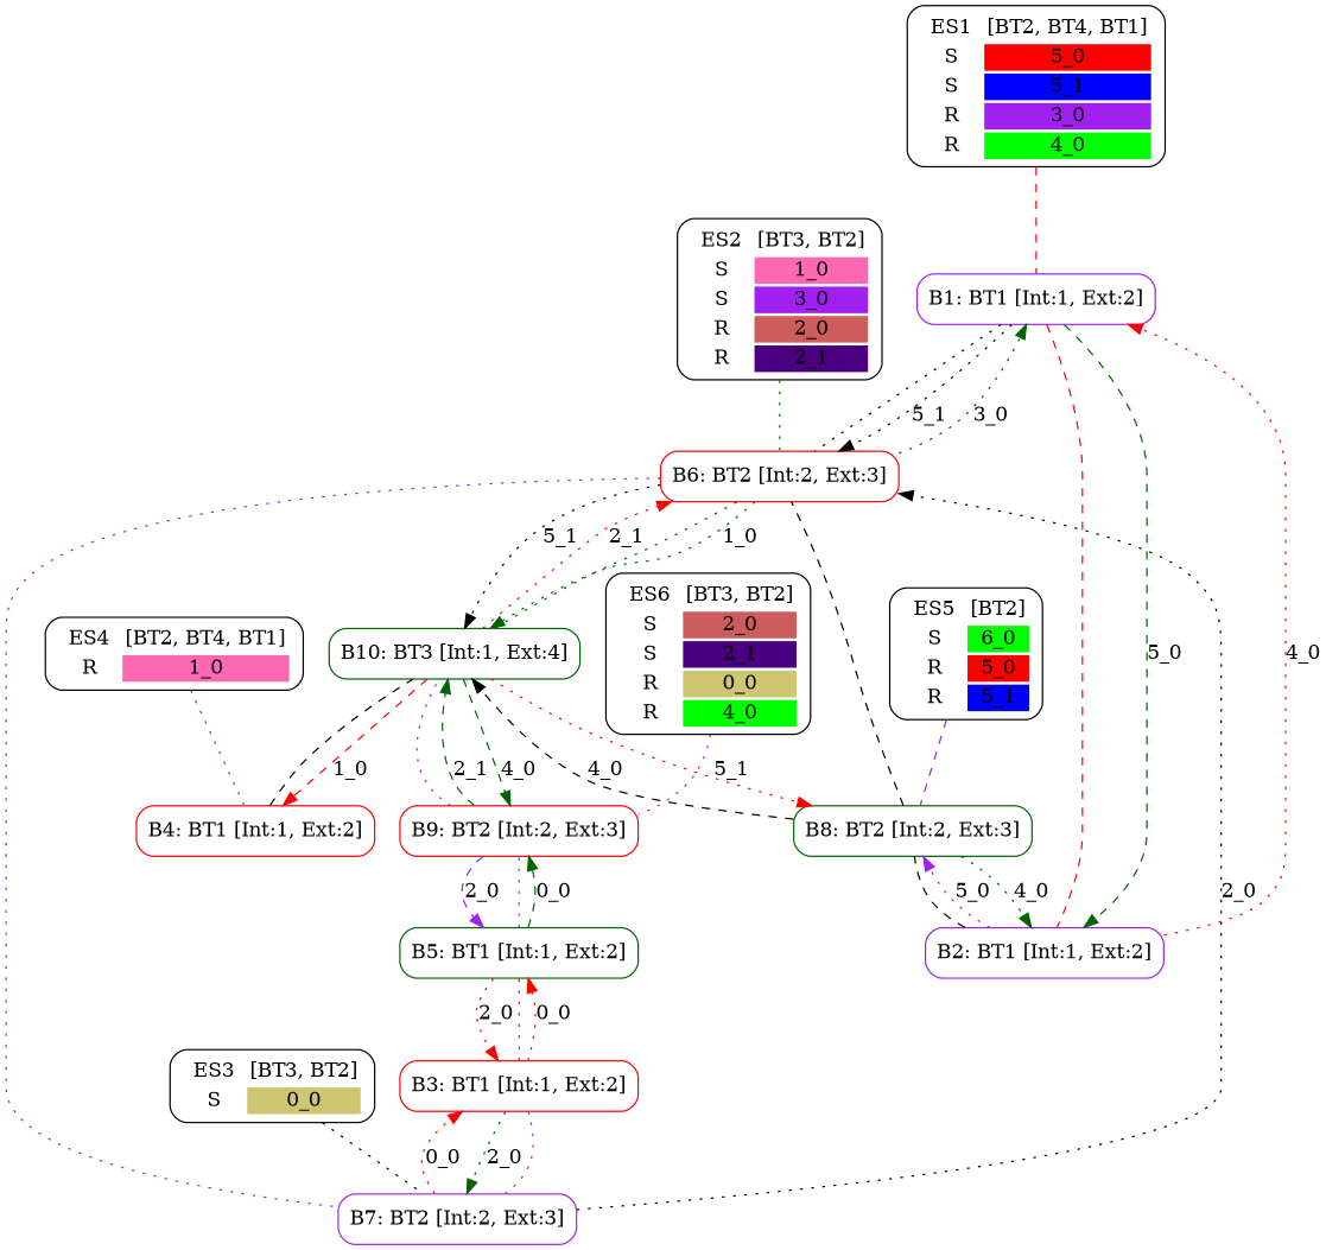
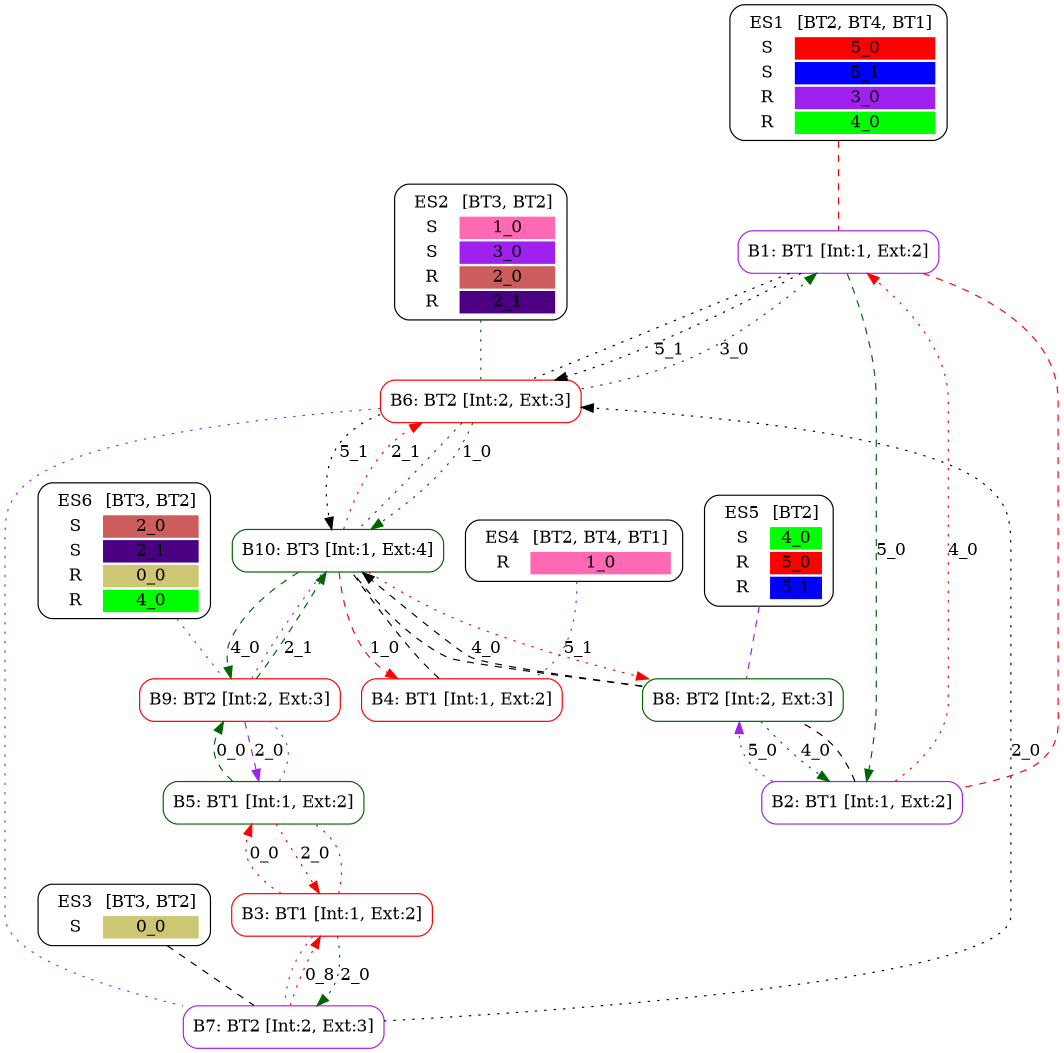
  digraph {
    node [shape=box style=rounded]
    edge [style=dotted color=red]
    n1 [label=<<TABLE  BORDER="0"><TR> <TD ALIGN="CENTER" BORDER="0"> ES1 </TD> <TD>[BT2, BT4, BT1]</TD> </TR><TR><TD>S</TD><TD BGCOLOR="red">5_0</TD></TR> <TR><TD>S</TD><TD BGCOLOR="blue">5_1</TD></TR> <TR><TD>R</TD><TD BGCOLOR="purple">3_0</TD></TR> <TR><TD>R</TD><TD BGCOLOR="green">4_0</TD></TR> </TABLE>>]
    n2 [label="B1: BT1 [Int:1, Ext:2]" color=purple]
    n3 [label=<<TABLE  BORDER="0"><TR> <TD ALIGN="CENTER" BORDER="0"> ES2 </TD> <TD>[BT3, BT2]</TD> </TR><TR><TD>S</TD><TD BGCOLOR="hotpink">1_0</TD></TR> <TR><TD>S</TD><TD BGCOLOR="purple">3_0</TD></TR> <TR><TD>R</TD><TD BGCOLOR="indianred">2_0</TD></TR> <TR><TD>R</TD><TD BGCOLOR="indigo">2_1</TD></TR> </TABLE>>]
    n4 [label="B6: BT2 [Int:2, Ext:3]" color=red]
    n5 [label=<<TABLE  BORDER="0"><TR> <TD ALIGN="CENTER" BORDER="0"> ES3 </TD> <TD>[BT3, BT2]</TD> </TR><TR><TD>S</TD><TD BGCOLOR="khaki3">0_0</TD></TR> </TABLE>>]
    n6 [label="B7: BT2 [Int:2, Ext:3]" color=purple]
    n7 [label=<<TABLE  BORDER="0"><TR> <TD ALIGN="CENTER" BORDER="0"> ES4 </TD> <TD>[BT2, BT4, BT1]</TD> </TR><TR><TD>R</TD><TD BGCOLOR="hotpink">1_0</TD></TR> </TABLE>>]
    n8 [label="B4: BT1 [Int:1, Ext:2]" color=red]
-   n9 [label=<<TABLE  BORDER="0"><TR> <TD ALIGN="CENTER" BORDER="0"> ES5 </TD> <TD>[BT2]</TD> </TR><TR><TD>S</TD><TD BGCOLOR="green">6_0</TD></TR> <TR><TD>R</TD><TD BGCOLOR="red">5_0</TD></TR> <TR><TD>R</TD><TD BGCOLOR="blue">5_1</TD></TR> </TABLE>>]
+   n9 [label=<<TABLE  BORDER="0"><TR> <TD ALIGN="CENTER" BORDER="0"> ES5 </TD> <TD>[BT2]</TD> </TR><TR><TD>S</TD><TD BGCOLOR="green">4_0</TD></TR> <TR><TD>R</TD><TD BGCOLOR="red">5_0</TD></TR> <TR><TD>R</TD><TD BGCOLOR="blue">5_1</TD></TR> </TABLE>>]
    n10 [label="B8: BT2 [Int:2, Ext:3]" color=darkgreen]
    n11 [label=<<TABLE  BORDER="0"><TR> <TD ALIGN="CENTER" BORDER="0"> ES6 </TD> <TD>[BT3, BT2]</TD> </TR><TR><TD>S</TD><TD BGCOLOR="indianred">2_0</TD></TR> <TR><TD>S</TD><TD BGCOLOR="indigo">2_1</TD></TR> <TR><TD>R</TD><TD BGCOLOR="khaki3">0_0</TD></TR> <TR><TD>R</TD><TD BGCOLOR="green">4_0</TD></TR> </TABLE>>]
    n12 [label="B9: BT2 [Int:2, Ext:3]" color=red]
    n13 [label="B2: BT1 [Int:1, Ext:2]" color=purple]
    n14 [label="B3: BT1 [Int:1, Ext:2]" color=red]
    n15 [label="B5: BT1 [Int:1, Ext:2]" color=darkgreen]
    n16 [label="B10: BT3 [Int:1, Ext:4]" color=darkgreen]
    n1 -> n2 [arrowhead=none style=dashed]
    n2 -> n4 [arrowhead=none color=black]
    n2 -> n4 [color=black label="5_1"]
    n2 -> n13 [arrowhead=none style=dashed]
    n2 -> n13 [color=darkgreen label="5_0" style=dashed]
    n3 -> n4 [arrowhead=none color=darkgreen]
    n4 -> n2 [color=darkgreen label="3_0"]
    n4 -> n6 [arrowhead=none color=purple]
    n4 -> n16 [arrowhead=none color=darkgreen]
    n4 -> n16 [color=darkgreen label="1_0"]
    n4 -> n16 [color=black label="5_1"]
-   n5 -> n6 [arrowhead=none color=black]
+   n5 -> n6 [arrowhead=none style=dashed color=black]
    n6 -> n4 [color=black label="2_0"]
-   n6 -> n14 [label="0_0"]
+   n6 -> n14 [label="0_8"]
    n7 -> n8 [arrowhead=none color=purple]
    n8 -> n16 [arrowhead=none color=black style=dashed]
    n9 -> n10 [arrowhead=none style=dashed color=purple]
    n10 -> n13 [color=darkgreen label="4_0"]
-   n10 -> n4 [arrowhead=none color=black style=dashed]
+   n10 -> n16 [arrowhead=none color=black style=dashed]
    n10 -> n16 [color=black label="4_0" style=dashed]
    n11 -> n12 [arrowhead=none color=purple]
    n12 -> n15 [color=purple label="2_0" style=dashed]
    n12 -> n16 [arrowhead=none color=purple]
    n12 -> n16 [color=darkgreen label="2_1" style=dashed]
    n13 -> n2 [label="4_0"]
    n13 -> n10 [arrowhead=none color=black style=dashed]
    n13 -> n10 [color=purple label="5_0"]
    n14 -> n6 [arrowhead=none color=purple]
    n14 -> n6 [color=darkgreen label="2_0"]
    n14 -> n15 [arrowhead=none]
    n14 -> n15 [label="0_0"]
    n15 -> n12 [arrowhead=none color=purple]
    n15 -> n12 [color=darkgreen label="0_0" style=dashed]
    n15 -> n14 [label="2_0"]
    n16 -> n4 [label="2_1"]
    n16 -> n8 [label="1_0" style=dashed]
    n16 -> n10 [label="5_1"]
    n16 -> n12 [color=darkgreen label="4_0" style=dashed]
  }
